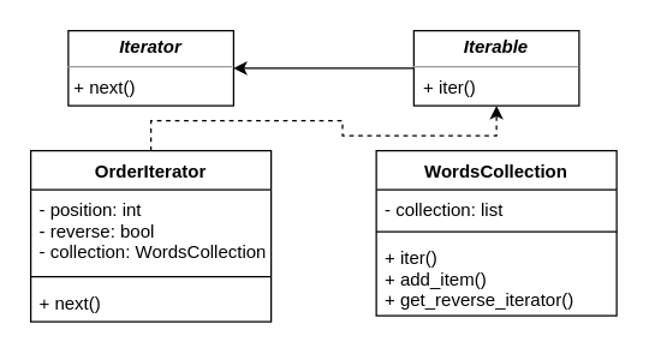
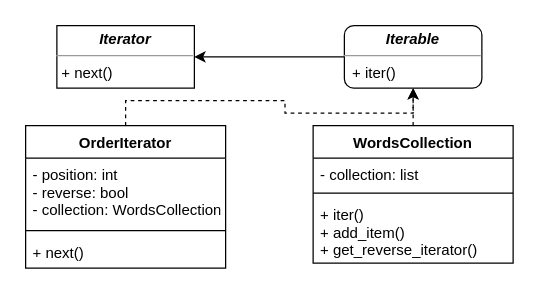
  <mxCell id="0" />
  <mxCell id="1" parent="0" />
  <mxCell id="2" value="&lt;p style=&quot;margin: 0px ; margin-top: 4px ; text-align: center&quot;&gt;&lt;b&gt;&lt;i&gt;Iterator&lt;/i&gt;&lt;/b&gt;&lt;/p&gt;&lt;hr size=&quot;1&quot;&gt;&lt;p style=&quot;margin: 0px ; margin-left: 4px&quot;&gt;&lt;span style=&quot;text-align: center&quot;&gt;+ next()&lt;/span&gt;&lt;br&gt;&lt;/p&gt;" style="verticalAlign=top;align=left;overflow=fill;fontSize=12;fontFamily=Helvetica;html=1;" parent="1" vertex="1"><mxGeometry x="45" y="20" width="110" height="50" as="geometry" /></mxCell>
  <mxCell id="3" style="edgeStyle=orthogonalEdgeStyle;rounded=0;orthogonalLoop=1;jettySize=auto;html=1;exitX=0.5;exitY=0;exitDx=0;exitDy=0;dashed=1;" edge="1" parent="1" source="4" target="9"><mxGeometry relative="1" as="geometry" /></mxCell>
  <mxCell id="4" value="OrderIterator" style="swimlane;fontStyle=1;align=center;verticalAlign=top;childLayout=stackLayout;horizontal=1;startSize=26;horizontalStack=0;resizeParent=1;resizeParentMax=0;resizeLast=0;collapsible=1;marginBottom=0;" vertex="1" parent="1"><mxGeometry x="20" y="100" width="160" height="114" as="geometry" /></mxCell>
  <mxCell id="5" value="- position: int&#10;- reverse: bool&#10;- collection: WordsCollection" style="text;strokeColor=none;fillColor=none;align=left;verticalAlign=top;spacingLeft=4;spacingRight=4;overflow=hidden;rotatable=0;points=[[0,0.5],[1,0.5]];portConstraint=eastwest;" vertex="1" parent="4"><mxGeometry y="26" width="160" height="54" as="geometry" /></mxCell>
  <mxCell id="6" value="" style="line;strokeWidth=1;fillColor=none;align=left;verticalAlign=middle;spacingTop=-1;spacingLeft=3;spacingRight=3;rotatable=0;labelPosition=right;points=[];portConstraint=eastwest;" vertex="1" parent="4"><mxGeometry y="80" width="160" height="8" as="geometry" /></mxCell>
  <mxCell id="7" value="+ next()" style="text;strokeColor=none;fillColor=none;align=left;verticalAlign=top;spacingLeft=4;spacingRight=4;overflow=hidden;rotatable=0;points=[[0,0.5],[1,0.5]];portConstraint=eastwest;" vertex="1" parent="4"><mxGeometry y="88" width="160" height="26" as="geometry" /></mxCell>
  <mxCell id="8" style="edgeStyle=orthogonalEdgeStyle;rounded=0;orthogonalLoop=1;jettySize=auto;html=1;exitX=0;exitY=0.5;exitDx=0;exitDy=0;entryX=1;entryY=0.5;entryDx=0;entryDy=0;" edge="1" parent="1" source="9" target="2"><mxGeometry relative="1" as="geometry" /></mxCell>
- <mxCell id="9" value="&lt;p style=&quot;margin: 0px ; margin-top: 4px ; text-align: center&quot;&gt;&lt;b&gt;&lt;i&gt;Iterable&lt;/i&gt;&lt;/b&gt;&lt;/p&gt;&lt;hr size=&quot;1&quot;&gt;&amp;nbsp; + iter()&lt;br&gt;&lt;p style=&quot;text-align: center ; margin: 0px 0px 0px 4px&quot;&gt;&lt;br&gt;&lt;/p&gt;" style="verticalAlign=top;align=left;overflow=fill;fontSize=12;fontFamily=Helvetica;html=1;" vertex="1" parent="1"><mxGeometry x="275" y="20" width="110" height="50" as="geometry" /></mxCell>
+ <mxCell id="9" value="&lt;p style=&quot;margin: 0px ; margin-top: 4px ; text-align: center&quot;&gt;&lt;b&gt;&lt;i&gt;Iterable&lt;/i&gt;&lt;/b&gt;&lt;/p&gt;&lt;hr size=&quot;1&quot;&gt;&amp;nbsp; + iter()&lt;br&gt;&lt;p style=&quot;text-align: center ; margin: 0px 0px 0px 4px&quot;&gt;&lt;br&gt;&lt;/p&gt;" style="verticalAlign=top;align=left;overflow=fill;fontSize=12;fontFamily=Helvetica;html=1;rounded=1;" vertex="1" parent="1"><mxGeometry x="275" y="20" width="110" height="50" as="geometry" /></mxCell>
+ <mxCell id="10" style="edgeStyle=orthogonalEdgeStyle;rounded=0;orthogonalLoop=1;jettySize=auto;html=1;exitX=0.5;exitY=0;exitDx=0;exitDy=0;entryX=0.5;entryY=1;entryDx=0;entryDy=0;dashed=1;" edge="1" parent="1" source="11" target="9"><mxGeometry relative="1" as="geometry" /></mxCell>
  <mxCell id="11" value="WordsCollection" style="swimlane;fontStyle=1;align=center;verticalAlign=top;childLayout=stackLayout;horizontal=1;startSize=26;horizontalStack=0;resizeParent=1;resizeParentMax=0;resizeLast=0;collapsible=1;marginBottom=0;" vertex="1" parent="1"><mxGeometry x="250" y="100" width="160" height="110" as="geometry" /></mxCell>
  <mxCell id="12" value="- collection: list" style="text;strokeColor=none;fillColor=none;align=left;verticalAlign=top;spacingLeft=4;spacingRight=4;overflow=hidden;rotatable=0;points=[[0,0.5],[1,0.5]];portConstraint=eastwest;" vertex="1" parent="11"><mxGeometry y="26" width="160" height="24" as="geometry" /></mxCell>
  <mxCell id="13" value="" style="line;strokeWidth=1;fillColor=none;align=left;verticalAlign=middle;spacingTop=-1;spacingLeft=3;spacingRight=3;rotatable=0;labelPosition=right;points=[];portConstraint=eastwest;" vertex="1" parent="11"><mxGeometry y="50" width="160" height="8" as="geometry" /></mxCell>
  <mxCell id="14" value="+ iter()&#10;+ add_item()&#10;+ get_reverse_iterator()" style="text;strokeColor=none;fillColor=none;align=left;verticalAlign=top;spacingLeft=4;spacingRight=4;overflow=hidden;rotatable=0;points=[[0,0.5],[1,0.5]];portConstraint=eastwest;" vertex="1" parent="11"><mxGeometry y="58" width="160" height="52" as="geometry" /></mxCell>
